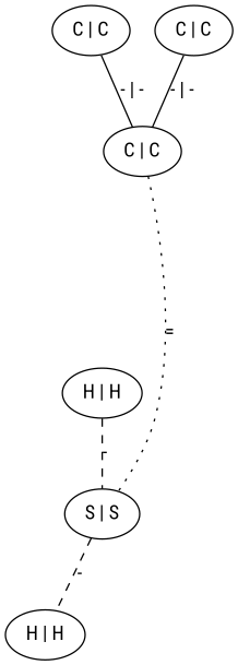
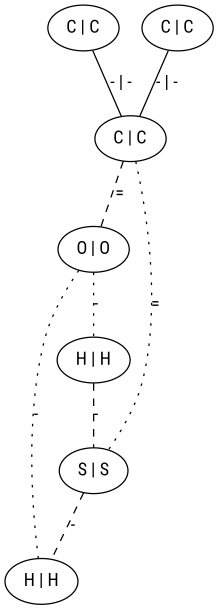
  graph {
    fontname="Roboto Condensed"
    node [fontname="Roboto Condensed"]
    edge [fontname="Roboto Condensed" style=dashed]
    n1 [label="C | C"]
    n2 [label="C | C"]
    n3 [label="C | C"]
+   n4 [label="O | O"]
    n5 [label="S | S"]
    n6 [label="H | H"]
    n7 [label="H | H"]
    n1 -- n2 [label="- | -" style=""]
+   n2 -- n4 [label="="]
    n2 -- n5 [label="=" style=dotted]
    n3 -- n2 [label="- | -" style=""]
+   n4 -- n6 [label="-" style=dotted]
+   n4 -- n7 [label="-" style=dotted]
    n5 -- n7 [label="-"]
    n6 -- n5 [label="-"]
  }
